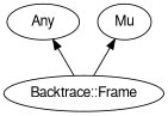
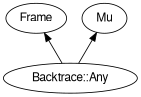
  digraph {
    bgcolor="#FFFFFF"
    rankdir=BT
    splines=polyline
    node [color="#000000" fontcolor="#000000" fontname=FreeSans]
    edge [color="#000000"]
-   "Backtrace::Frame"
-   Any
+   "Backtrace::Frame" [label="Backtrace::Any"]
+   Any [label=Frame]
    Mu
    "Backtrace::Frame" -> Any
    "Backtrace::Frame" -> Mu
  }
